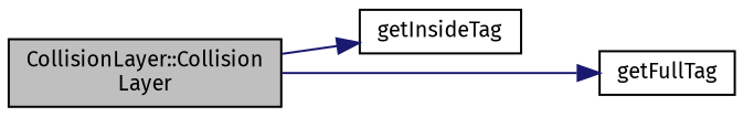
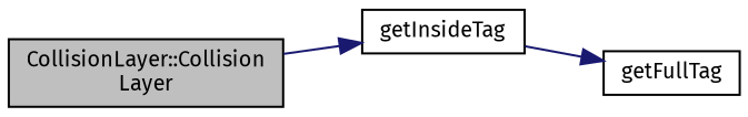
  digraph {
    fontname="Fira Sans"
    rankdir=LR
    node [color=black fontname="Fira Sans" fontsize=10 shape=record]
    edge [color=midnightblue fontname="Fira Sans" fontsize=10 labelfontname=Helvetica labelfontsize=10 style=solid]
    n1 [fillcolor=grey75 fontcolor=black height=0.2 label="CollisionLayer::Collision\lLayer" style=filled width=0.4]
    n2 [height=0.2 label=getInsideTag width=0.4]
    n3 [height=0.2 label=getFullTag width=0.4]
    n1 -> n2
-   n1 -> n3
+   n2 -> n3
  }
